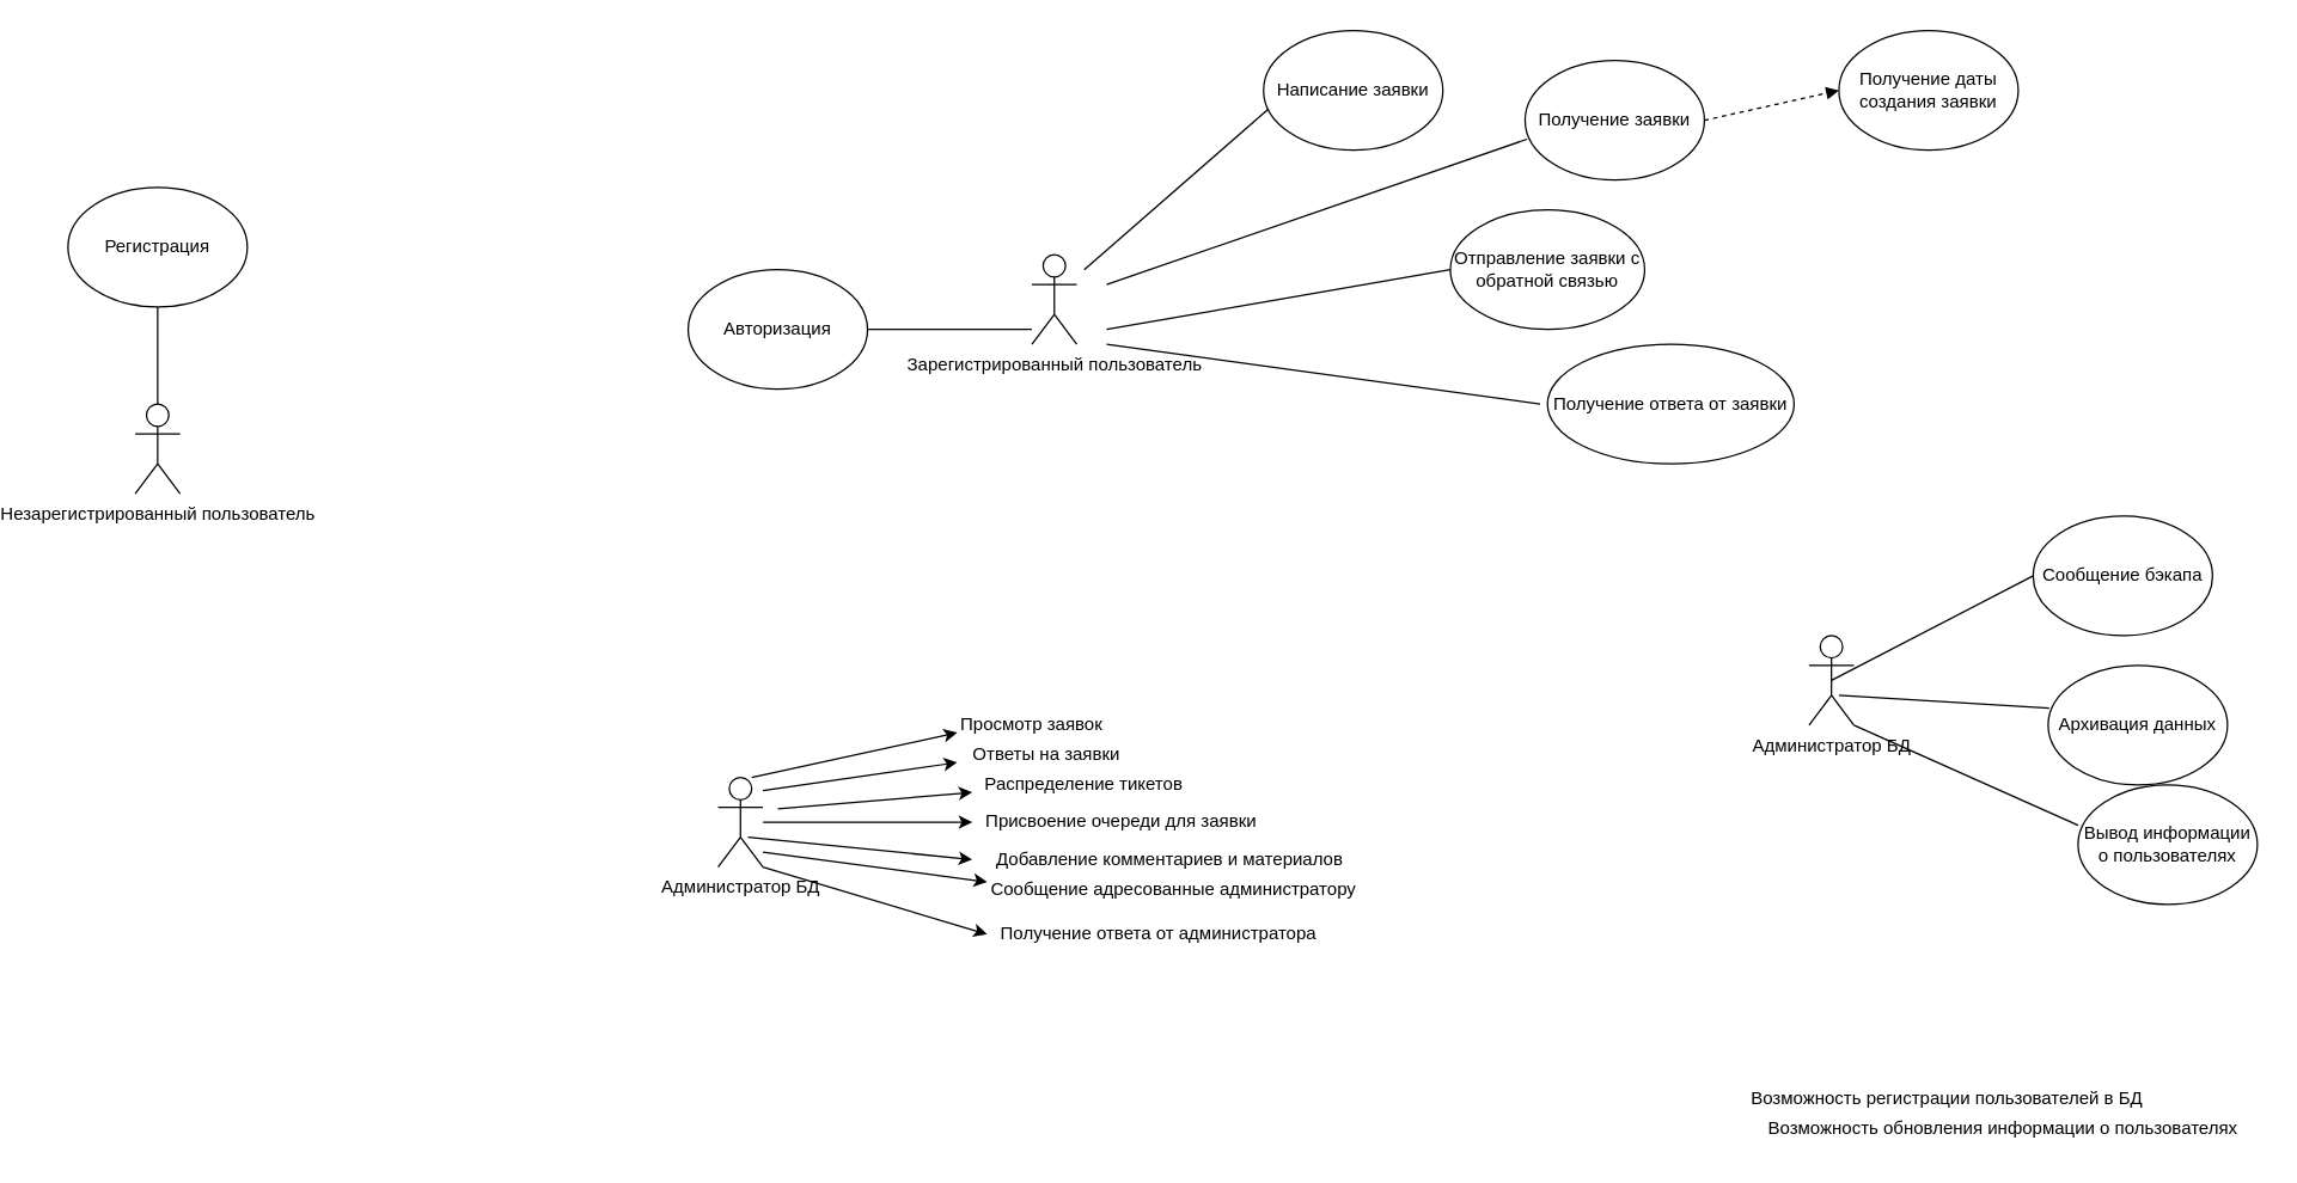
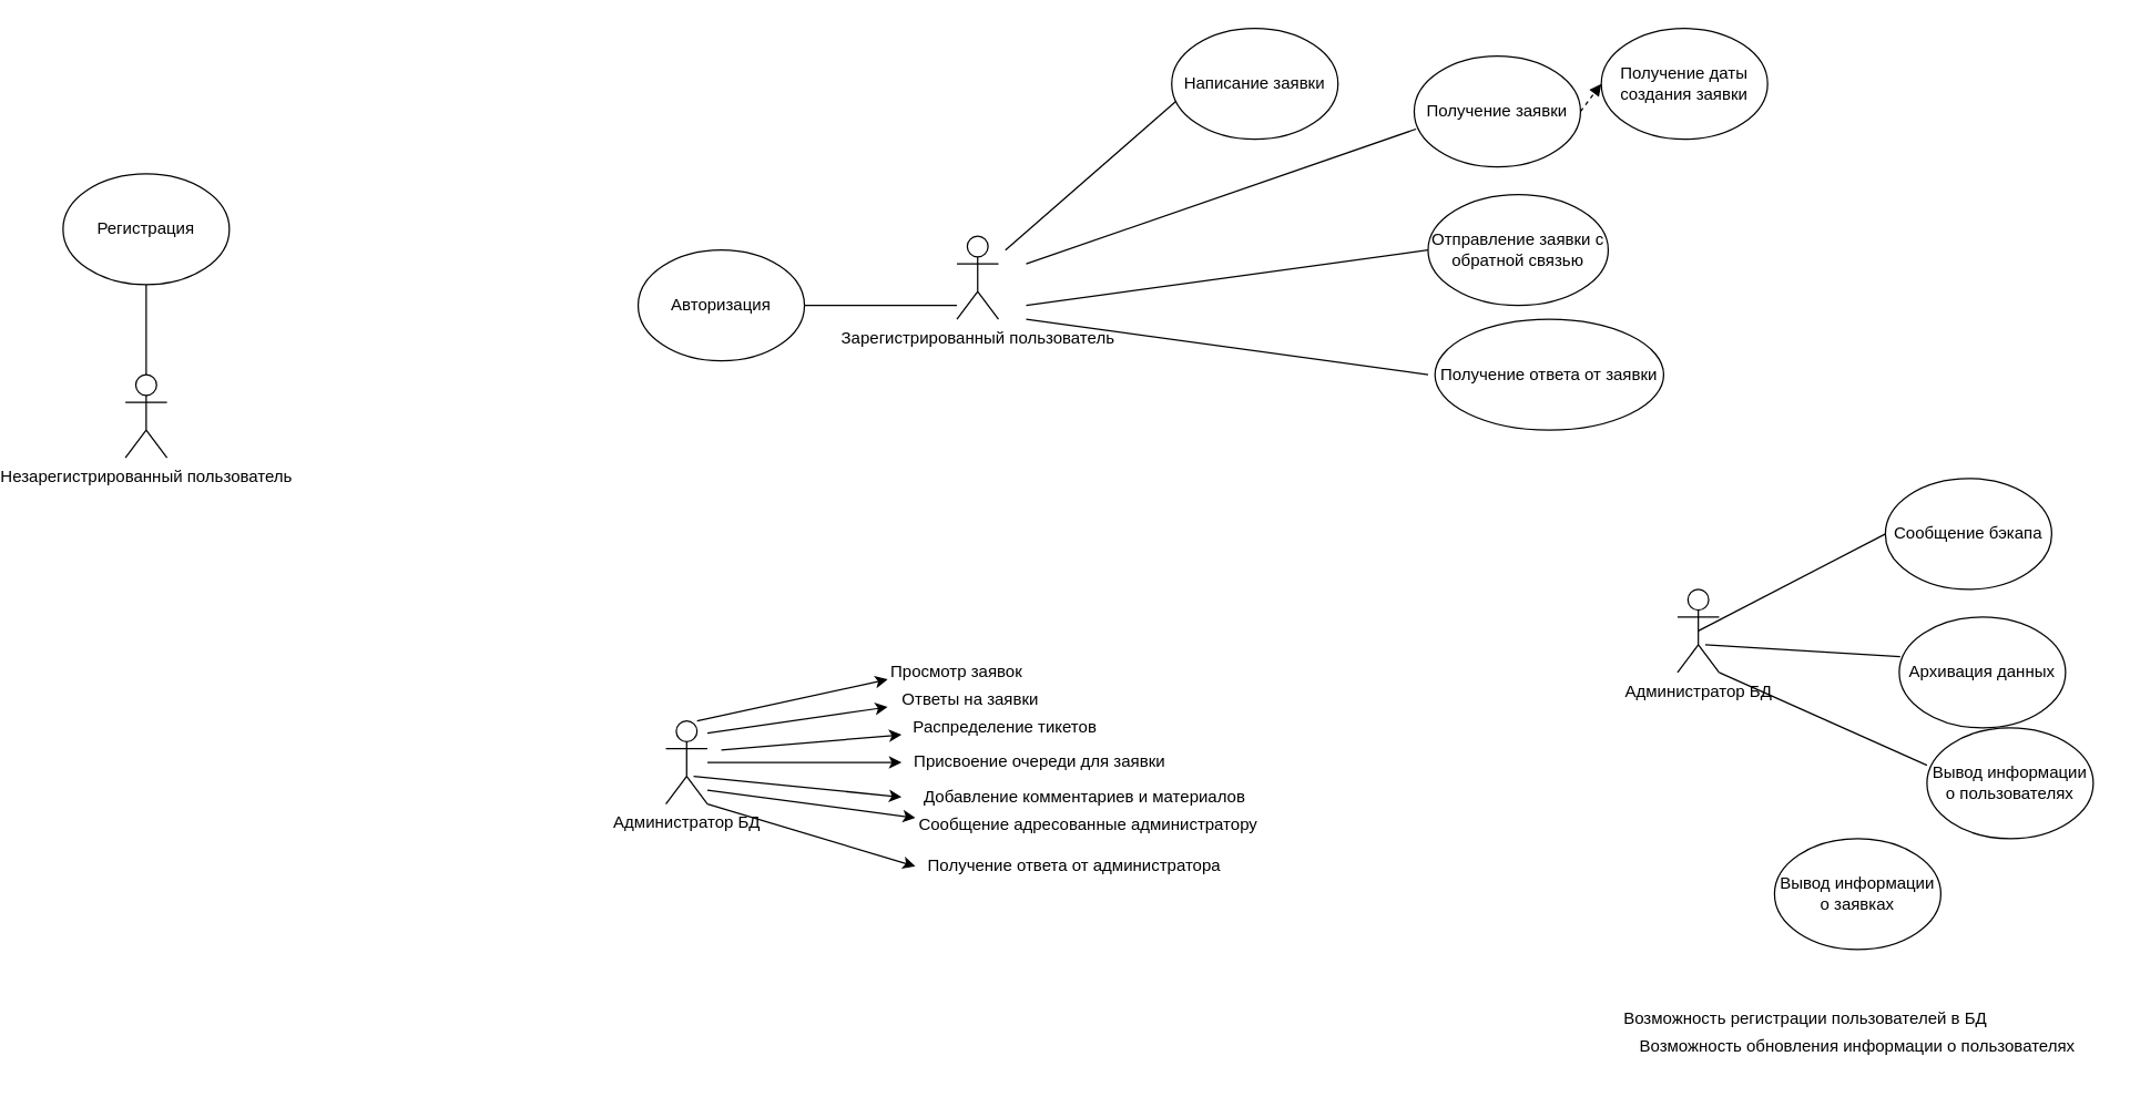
  <mxCell id="0" />
  <mxCell id="1" parent="0" />
  <mxCell id="2" value="Зарегистрированный пользователь" style="shape=umlActor;verticalLabelPosition=bottom;verticalAlign=top;html=1;outlineConnect=0;" vertex="1" parent="1"><mxGeometry x="665" y="170" width="30" height="60" as="geometry" /></mxCell>
  <mxCell id="3" value="Администратор БД" style="shape=umlActor;verticalLabelPosition=bottom;verticalAlign=top;html=1;outlineConnect=0;" vertex="1" parent="1"><mxGeometry x="1185" y="425" width="30" height="60" as="geometry" /></mxCell>
  <mxCell id="4" value="Возможность регистрации пользователей в БД" style="text;html=1;align=center;verticalAlign=middle;whiteSpace=wrap;rounded=0;" vertex="1" parent="1"><mxGeometry x="1145" y="720" width="265" height="30" as="geometry" /></mxCell>
  <mxCell id="5" value="Возможность обновления информации о пользователях" style="text;html=1;align=center;verticalAlign=middle;whiteSpace=wrap;rounded=0;" vertex="1" parent="1"><mxGeometry x="1140" y="740" width="350" height="30" as="geometry" /></mxCell>
  <mxCell id="6" value="Администратор БД" style="shape=umlActor;verticalLabelPosition=bottom;verticalAlign=top;html=1;outlineConnect=0;" vertex="1" parent="1"><mxGeometry x="455" y="520" width="30" height="60" as="geometry" /></mxCell>
  <mxCell id="7" value="" style="endArrow=classic;html=1;rounded=0;exitX=0.75;exitY=0.1;exitDx=0;exitDy=0;exitPerimeter=0;" edge="1" parent="1"><mxGeometry width="50" height="50" relative="1" as="geometry"><mxPoint x="477.5" y="520" as="sourcePoint" /><mxPoint x="615" y="490" as="targetPoint" /></mxGeometry></mxCell>
  <mxCell id="8" value="Просмотр заявок" style="text;html=1;align=center;verticalAlign=middle;whiteSpace=wrap;rounded=0;" vertex="1" parent="1"><mxGeometry x="610" y="470" width="110" height="30" as="geometry" /></mxCell>
  <mxCell id="9" value="" style="endArrow=classic;html=1;rounded=0;" edge="1" parent="1"><mxGeometry width="50" height="50" relative="1" as="geometry"><mxPoint x="485" y="528.889" as="sourcePoint" /><mxPoint x="615" y="510" as="targetPoint" /></mxGeometry></mxCell>
  <mxCell id="10" value="Ответы на заявки" style="text;html=1;align=center;verticalAlign=middle;whiteSpace=wrap;rounded=0;" vertex="1" parent="1"><mxGeometry x="615" y="490" width="120" height="30" as="geometry" /></mxCell>
  <mxCell id="11" value="" style="endArrow=classic;html=1;rounded=0;" edge="1" parent="1"><mxGeometry width="50" height="50" relative="1" as="geometry"><mxPoint x="495" y="541" as="sourcePoint" /><mxPoint x="625" y="530" as="targetPoint" /></mxGeometry></mxCell>
  <mxCell id="12" value="Распределение тикетов" style="text;html=1;align=center;verticalAlign=middle;whiteSpace=wrap;rounded=0;" vertex="1" parent="1"><mxGeometry x="615" y="510" width="170" height="30" as="geometry" /></mxCell>
  <mxCell id="13" value="" style="endArrow=classic;html=1;rounded=0;entryX=0;entryY=0.5;entryDx=0;entryDy=0;" edge="1" parent="1" target="14"><mxGeometry width="50" height="50" relative="1" as="geometry"><mxPoint x="485" y="550" as="sourcePoint" /><mxPoint x="615" y="560" as="targetPoint" /></mxGeometry></mxCell>
  <mxCell id="14" value="Присвоение очереди для заявки" style="text;html=1;align=center;verticalAlign=middle;whiteSpace=wrap;rounded=0;" vertex="1" parent="1"><mxGeometry x="625" y="535" width="200" height="30" as="geometry" /></mxCell>
  <mxCell id="15" value="" style="endArrow=classic;html=1;rounded=0;entryX=0;entryY=0.5;entryDx=0;entryDy=0;" edge="1" parent="1" target="16"><mxGeometry width="50" height="50" relative="1" as="geometry"><mxPoint x="475" y="560.003" as="sourcePoint" /><mxPoint x="615" y="580" as="targetPoint" /></mxGeometry></mxCell>
  <mxCell id="16" value="Добавление комментариев и материалов" style="text;html=1;align=center;verticalAlign=middle;whiteSpace=wrap;rounded=0;" vertex="1" parent="1"><mxGeometry x="625" y="560" width="265" height="30" as="geometry" /></mxCell>
  <mxCell id="17" value="" style="endArrow=classic;html=1;rounded=0;exitX=1;exitY=1;exitDx=0;exitDy=0;exitPerimeter=0;" edge="1" parent="1"><mxGeometry width="50" height="50" relative="1" as="geometry"><mxPoint x="485" y="570" as="sourcePoint" /><mxPoint x="635" y="590" as="targetPoint" /></mxGeometry></mxCell>
  <mxCell id="18" value="Сообщение адресованные администратору" style="text;html=1;align=center;verticalAlign=middle;whiteSpace=wrap;rounded=0;" vertex="1" parent="1"><mxGeometry x="615" y="580" width="290" height="30" as="geometry" /></mxCell>
  <mxCell id="19" value="" style="endArrow=classic;html=1;rounded=0;exitX=1;exitY=1;exitDx=0;exitDy=0;exitPerimeter=0;" edge="1" parent="1"><mxGeometry width="50" height="50" relative="1" as="geometry"><mxPoint x="485" y="580" as="sourcePoint" /><mxPoint x="635" y="625" as="targetPoint" /></mxGeometry></mxCell>
  <mxCell id="20" value="Получение ответа от администратора" style="text;html=1;align=center;verticalAlign=middle;whiteSpace=wrap;rounded=0;" vertex="1" parent="1"><mxGeometry x="595" y="610" width="310" height="30" as="geometry" /></mxCell>
  <mxCell id="21" value="Авторизация" style="ellipse;whiteSpace=wrap;html=1;" vertex="1" parent="1"><mxGeometry x="435" y="180" width="120" height="80" as="geometry" /></mxCell>
  <mxCell id="22" value="" style="endArrow=none;html=1;rounded=0;exitX=1;exitY=0.5;exitDx=0;exitDy=0;" edge="1" parent="1" source="21"><mxGeometry width="50" height="50" relative="1" as="geometry"><mxPoint x="625" y="280" as="sourcePoint" /><mxPoint x="665" y="220" as="targetPoint" /></mxGeometry></mxCell>
  <mxCell id="23" value="Регистрация" style="ellipse;whiteSpace=wrap;html=1;" vertex="1" parent="1"><mxGeometry x="20" y="125" width="120" height="80" as="geometry" /></mxCell>
  <mxCell id="24" value="Незарегистрированный пользователь" style="shape=umlActor;verticalLabelPosition=bottom;verticalAlign=top;html=1;outlineConnect=0;" vertex="1" parent="1"><mxGeometry x="65" y="270" width="30" height="60" as="geometry" /></mxCell>
  <mxCell id="25" value="" style="endArrow=none;html=1;rounded=0;entryX=0.5;entryY=1;entryDx=0;entryDy=0;exitX=0.5;exitY=0;exitDx=0;exitDy=0;exitPerimeter=0;" edge="1" parent="1" source="24" target="23"><mxGeometry width="50" height="50" relative="1" as="geometry"><mxPoint x="265" y="400" as="sourcePoint" /><mxPoint x="315" y="350" as="targetPoint" /></mxGeometry></mxCell>
  <mxCell id="26" value="Написание заявки" style="ellipse;whiteSpace=wrap;html=1;" vertex="1" parent="1"><mxGeometry x="820" width="120" height="80" as="geometry" y="20" /></mxCell>
  <mxCell id="27" value="" style="endArrow=none;html=1;rounded=0;entryX=0.025;entryY=0.658;entryDx=0;entryDy=0;entryPerimeter=0;" edge="1" parent="1" target="26"><mxGeometry width="50" height="50" relative="1" as="geometry"><mxPoint x="700" y="180" as="sourcePoint" /><mxPoint x="750" y="130" as="targetPoint" /></mxGeometry></mxCell>
  <mxCell id="28" value="Получение заявки" style="ellipse;whiteSpace=wrap;html=1;" vertex="1" parent="1"><mxGeometry x="995" y="40" width="120" height="80" as="geometry" /></mxCell>
  <mxCell id="29" value="" style="endArrow=none;html=1;rounded=0;entryX=0.011;entryY=0.658;entryDx=0;entryDy=0;entryPerimeter=0;" edge="1" parent="1" target="28"><mxGeometry width="50" height="50" relative="1" as="geometry"><mxPoint x="715" y="190" as="sourcePoint" /><mxPoint x="955" y="330" as="targetPoint" /></mxGeometry></mxCell>
- <mxCell id="30" value="Отправление заявки с обратной связью" style="ellipse;whiteSpace=wrap;html=1;" vertex="1" parent="1"><mxGeometry x="945" y="140" width="130" height="80" as="geometry" /></mxCell>
+ <mxCell id="30" value="Отправление заявки с обратной связью" style="ellipse;whiteSpace=wrap;html=1;" vertex="1" parent="1"><mxGeometry x="1005" y="140" width="130" height="80" as="geometry" /></mxCell>
  <mxCell id="31" value="" style="endArrow=none;html=1;rounded=0;entryX=0;entryY=0.5;entryDx=0;entryDy=0;" edge="1" parent="1" target="30"><mxGeometry width="50" height="50" relative="1" as="geometry"><mxPoint x="715" y="220" as="sourcePoint" /><mxPoint x="955" y="330" as="targetPoint" /></mxGeometry></mxCell>
  <mxCell id="32" value="Получение ответа от заявки" style="ellipse;whiteSpace=wrap;html=1;" vertex="1" parent="1"><mxGeometry x="1010" y="230" width="165" height="80" as="geometry" /></mxCell>
  <mxCell id="33" value="" style="endArrow=none;html=1;rounded=0;" edge="1" parent="1"><mxGeometry width="50" height="50" relative="1" as="geometry"><mxPoint x="715" y="230" as="sourcePoint" /><mxPoint x="1005" y="270" as="targetPoint" /></mxGeometry></mxCell>
  <mxCell id="34" value="Сообщение бэкапа" style="ellipse;whiteSpace=wrap;html=1;" vertex="1" parent="1"><mxGeometry x="1335" y="345" width="120" height="80" as="geometry" /></mxCell>
- <mxCell id="35" value="Получение даты создания заявки" style="ellipse;whiteSpace=wrap;html=1;" vertex="1" parent="1"><mxGeometry x="1205" width="120" height="80" as="geometry" y="20" /></mxCell>
+ <mxCell id="35" value="Получение даты создания заявки" style="ellipse;whiteSpace=wrap;html=1;" vertex="1" parent="1"><mxGeometry x="1130" y="20" width="120" height="80" as="geometry" /></mxCell>
  <mxCell id="36" value="" style="endArrow=block;dashed=1;html=1;rounded=0;exitX=1;exitY=0.5;exitDx=0;exitDy=0;entryX=0;entryY=0.5;entryDx=0;entryDy=0;" edge="1" parent="1" source="28" target="35"><mxGeometry width="50" height="50" relative="1" as="geometry"><mxPoint x="1215" y="140" as="sourcePoint" /><mxPoint x="1265" y="90" as="targetPoint" /></mxGeometry></mxCell>
  <mxCell id="37" value="" style="endArrow=none;html=1;rounded=0;exitX=0.5;exitY=0.5;exitDx=0;exitDy=0;exitPerimeter=0;entryX=0;entryY=0.5;entryDx=0;entryDy=0;" edge="1" parent="1" source="3" target="34"><mxGeometry width="50" height="50" relative="1" as="geometry"><mxPoint x="1345" y="435" as="sourcePoint" /><mxPoint x="1395" y="385" as="targetPoint" /></mxGeometry></mxCell>
  <mxCell id="38" value="Архивация данных" style="ellipse;whiteSpace=wrap;html=1;" vertex="1" parent="1"><mxGeometry x="1345" y="445" width="120" height="80" as="geometry" /></mxCell>
  <mxCell id="39" value="" style="endArrow=none;html=1;rounded=0;exitX=1;exitY=1;exitDx=0;exitDy=0;exitPerimeter=0;entryX=0.006;entryY=0.358;entryDx=0;entryDy=0;entryPerimeter=0;" edge="1" parent="1" target="38"><mxGeometry width="50" height="50" relative="1" as="geometry"><mxPoint x="1205" y="465" as="sourcePoint" /><mxPoint x="1305" y="475" as="targetPoint" /></mxGeometry></mxCell>
  <mxCell id="40" value="Вывод информации о пользователях" style="ellipse;whiteSpace=wrap;html=1;" vertex="1" parent="1"><mxGeometry x="1365" y="525" width="120" height="80" as="geometry" /></mxCell>
  <mxCell id="41" value="" style="endArrow=none;html=1;rounded=0;entryX=1;entryY=1;entryDx=0;entryDy=0;entryPerimeter=0;" edge="1" parent="1" target="3"><mxGeometry width="50" height="50" relative="1" as="geometry"><mxPoint x="1365" y="552" as="sourcePoint" /><mxPoint x="1385" y="345" as="targetPoint" /></mxGeometry></mxCell>
+ <mxCell id="42" value="Вывод информации о заявках" style="ellipse;whiteSpace=wrap;html=1;" vertex="1" parent="1"><mxGeometry x="1255" y="605" width="120" height="80" as="geometry" /></mxCell>
